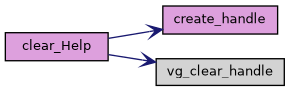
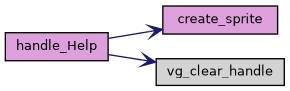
  digraph {
    rankdir=LR
    node [color=black fillcolor=plum fontname=Helvetica fontsize=10 shape=record style=filled]
    edge [arrowhead=vee color=midnightblue fontname=Helvetica fontsize=10 labelfontname=Helvetica labelfontsize=10 style=solid]
-   n1 [fontcolor=black height=0.2 label=clear_Help width=0.4]
-   n2 [height=0.2 label=create_handle width=0.4]
+   n1 [fontcolor=black height=0.2 label=handle_Help width=0.4]
+   n2 [height=0.2 label=create_sprite width=0.4]
    n3 [fillcolor=lightgrey height=0.2 label=vg_clear_handle width=0.4]
    n1 -> n2
    n1 -> n3
  }
